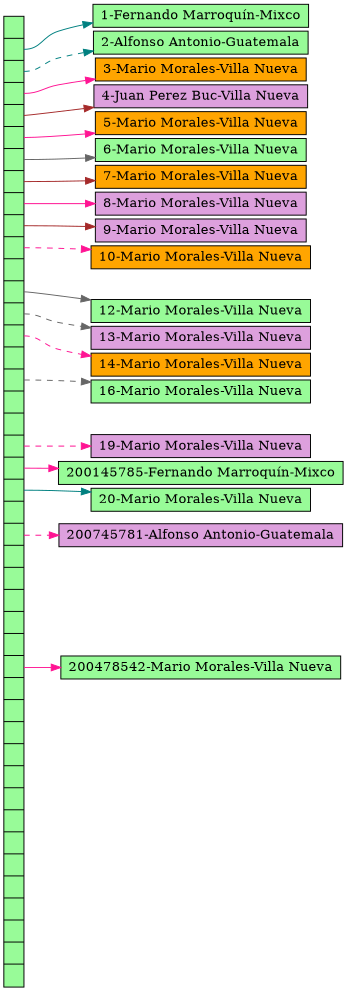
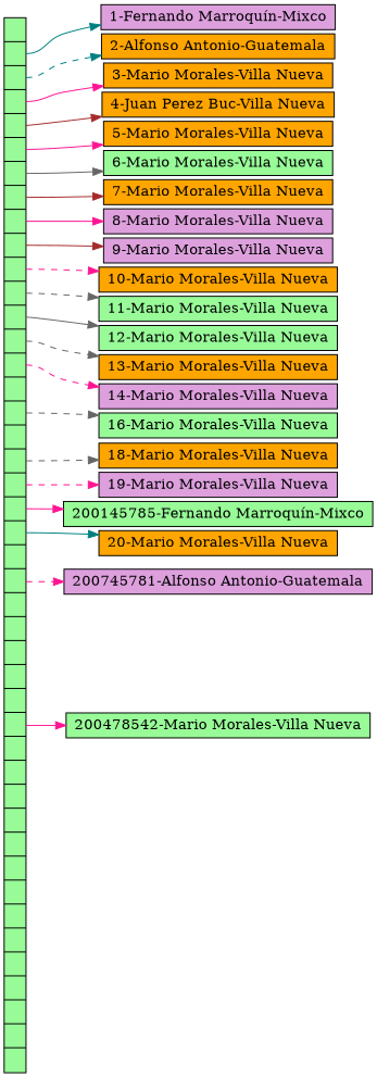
  digraph {
    nodesep=.05
    rankdir=LR
    node [fillcolor=palegreen shape=record style=filled]
    edge [color=deeppink headport=n style=solid]
    n1 [height=2.5 label="<f0> | <f1> | <f2> | <f3> | <f4> | <f5> | <f6> | <f7> | <f8> | <f9> | <f10> | <f11> | <f12> | <f13> | <f14> | <f15> | <f16> | <f17> | <f18> | <f19> | <f20> | <f21> | <f22> | <f23> | <f24> | <f25> | <f26> | <f27> | <f28> | <f29> | <f30> | <f31> | <f32> | <f33> | <f34> | <f35> | <f36> | <f37> | <f38> | <f39> | <f40> | <f41> | <f42> | " width=.1]
-   n2 [height=.1 label="{ <n> 1-Fernando Marroquín-Mixco}" width=1.5]
-   n3 [height=.1 label="{ <n> 2-Alfonso Antonio-Guatemala}" width=1.5]
+   n2 [fillcolor=plum height=.1 label="{ <n> 1-Fernando Marroquín-Mixco}" width=1.5]
+   n3 [fillcolor=orange height=.1 label="{ <n> 2-Alfonso Antonio-Guatemala}" width=1.5]
    n4 [fillcolor=orange height=.1 label="{ <n> 3-Mario Morales-Villa Nueva}" width=1.5]
-   n5 [fillcolor=plum height=.1 label="{ <n> 4-Juan Perez Buc-Villa Nueva}" width=1.5]
+   n5 [fillcolor=orange height=.1 label="{ <n> 4-Juan Perez Buc-Villa Nueva}" width=1.5]
    n6 [fillcolor=orange height=.1 label="{ <n> 5-Mario Morales-Villa Nueva}" width=1.5]
    n7 [height=.1 label="{ <n> 6-Mario Morales-Villa Nueva}" width=1.5]
    n8 [fillcolor=orange height=.1 label="{ <n> 7-Mario Morales-Villa Nueva}" width=1.5]
    n9 [fillcolor=plum height=.1 label="{ <n> 8-Mario Morales-Villa Nueva}" width=1.5]
    n10 [fillcolor=plum height=.1 label="{ <n> 9-Mario Morales-Villa Nueva}" width=1.5]
    n11 [fillcolor=orange height=.1 label="{ <n> 10-Mario Morales-Villa Nueva}" width=1.5]
+   n12 [height=.1 label="{ <n> 11-Mario Morales-Villa Nueva}" width=1.5]
    n13 [height=.1 label="{ <n> 12-Mario Morales-Villa Nueva}" width=1.5]
-   n14 [fillcolor=plum height=.1 label="{ <n> 13-Mario Morales-Villa Nueva}" width=1.5]
-   n15 [fillcolor=orange height=.1 label="{ <n> 14-Mario Morales-Villa Nueva}" width=1.5]
+   n14 [fillcolor=orange height=.1 label="{ <n> 13-Mario Morales-Villa Nueva}" width=1.5]
+   n15 [fillcolor=plum height=.1 label="{ <n> 14-Mario Morales-Villa Nueva}" width=1.5]
    n16 [height=.1 label="{ <n> 16-Mario Morales-Villa Nueva}" width=1.5]
+   n17 [fillcolor=orange height=.1 label="{ <n> 18-Mario Morales-Villa Nueva}" width=1.5]
    n18 [fillcolor=plum height=.1 label="{ <n> 19-Mario Morales-Villa Nueva}" width=1.5]
    n19 [height=.1 label="{ <n> 200145785-Fernando Marroquín-Mixco}" width=1.5]
-   n20 [height=.1 label="{ <n> 20-Mario Morales-Villa Nueva}" width=1.5]
+   n20 [fillcolor=orange height=.1 label="{ <n> 20-Mario Morales-Villa Nueva}" width=1.5]
    n21 [fillcolor=plum height=.1 label="{ <n> 200745781-Alfonso Antonio-Guatemala}" width=1.5]
    n22 [height=.1 label="{ <n> 200478542-Mario Morales-Villa Nueva}" width=1.5]
    n1 -> n2 [color=teal tailport=f1]
    n1 -> n3 [color=teal style=dashed tailport=f2]
    n1 -> n4 [tailport=f3]
    n1 -> n5 [color=brown tailport=f4]
    n1 -> n6 [tailport=f5]
    n1 -> n7 [color=gray40 tailport=f6]
    n1 -> n8 [color=brown tailport=f7]
    n1 -> n9 [tailport=f8]
    n1 -> n10 [color=brown tailport=f9]
    n1 -> n11 [style=dashed tailport=f10]
+   n1 -> n12 [color=gray40 style=dashed tailport=f11]
    n1 -> n13 [color=gray40 tailport=f12]
    n1 -> n14 [color=gray40 style=dashed tailport=f13]
    n1 -> n15 [style=dashed tailport=f14]
    n1 -> n16 [color=gray40 style=dashed tailport=f16]
+   n1 -> n17 [color=gray40 style=dashed tailport=f18]
    n1 -> n18 [style=dashed tailport=f19]
    n1 -> n19 [tailport=f20]
    n1 -> n20 [color=teal tailport=f21]
    n1 -> n21 [style=dashed tailport=f23]
    n1 -> n22 [tailport=f29]
  }
